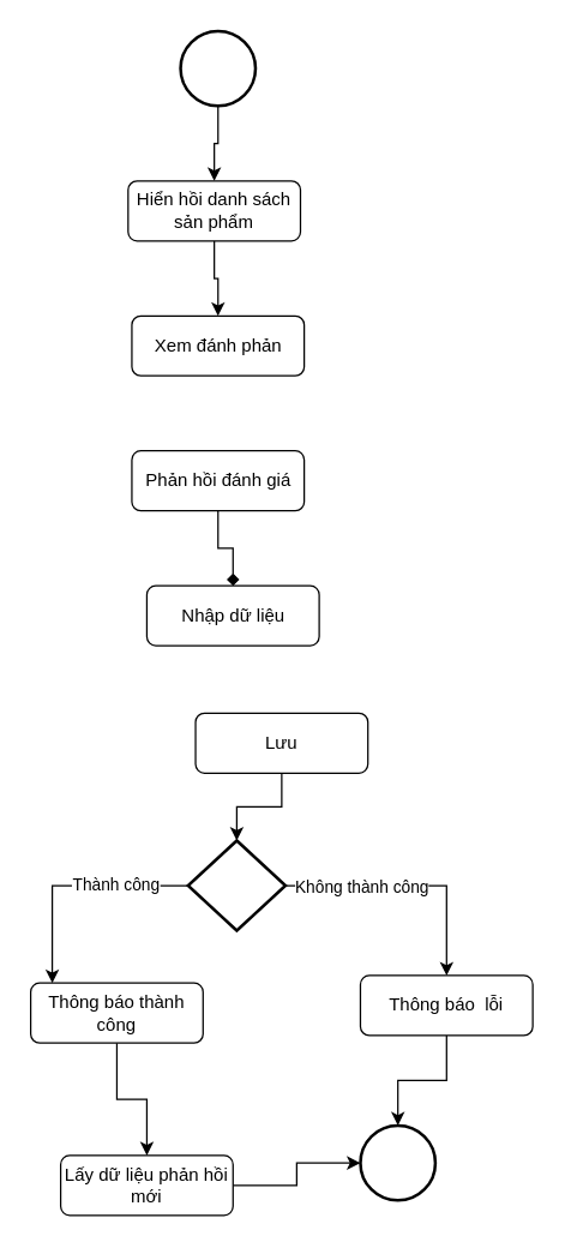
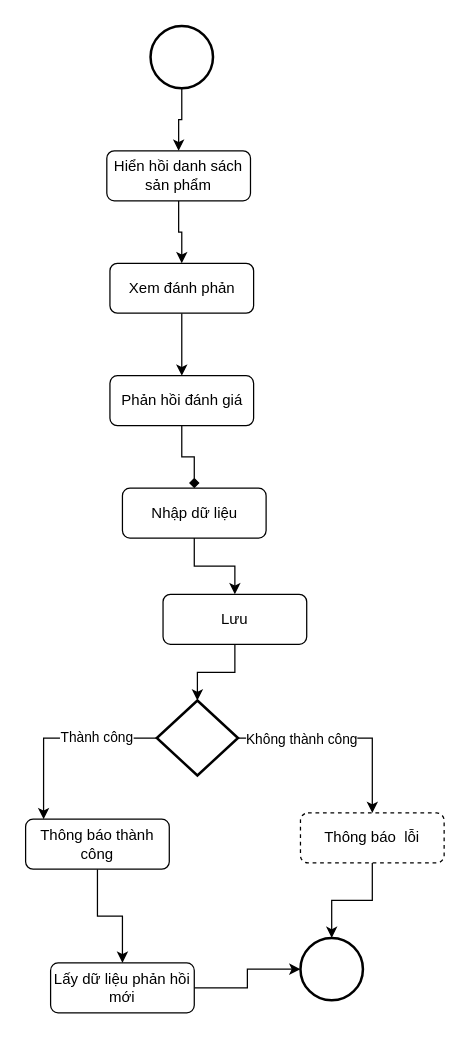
  <mxCell id="0" />
  <mxCell id="1" parent="0" />
  <mxCell id="2" value="" style="edgeStyle=orthogonalEdgeStyle;rounded=0;orthogonalLoop=1;jettySize=auto;html=1;" edge="1" parent="1" source="3" target="6"><mxGeometry relative="1" as="geometry" /></mxCell>
  <mxCell id="3" value="" style="strokeWidth=2;html=1;shape=mxgraph.flowchart.start_2;whiteSpace=wrap;" vertex="1" parent="1"><mxGeometry x="120" y="20" width="50" height="50" as="geometry" /></mxCell>
  <mxCell id="4" value="" style="strokeWidth=2;html=1;shape=mxgraph.flowchart.start_2;whiteSpace=wrap;" vertex="1" parent="1"><mxGeometry x="240" y="750" width="50" height="50" as="geometry" /></mxCell>
  <mxCell id="5" value="" style="edgeStyle=orthogonalEdgeStyle;rounded=0;orthogonalLoop=1;jettySize=auto;html=1;" edge="1" parent="1" source="6" target="8"><mxGeometry relative="1" as="geometry" /></mxCell>
  <mxCell id="6" value="Hiển hồi danh sách sản phẩm" style="rounded=1;whiteSpace=wrap;html=1;" vertex="1" parent="1"><mxGeometry x="85" y="120" width="115" height="40" as="geometry" /></mxCell>
+ <mxCell id="7" value="" style="edgeStyle=orthogonalEdgeStyle;rounded=0;orthogonalLoop=1;jettySize=auto;html=1;" edge="1" parent="1" source="8" target="10"><mxGeometry relative="1" as="geometry" /></mxCell>
  <mxCell id="8" value="Xem đánh phản" style="rounded=1;whiteSpace=wrap;html=1;" vertex="1" parent="1"><mxGeometry x="87.5" y="210" width="115" height="40" as="geometry" /></mxCell>
  <mxCell id="9" value="" style="edgeStyle=orthogonalEdgeStyle;rounded=0;orthogonalLoop=1;jettySize=auto;html=1;endArrow=diamond;" edge="1" parent="1" source="10" target="12"><mxGeometry relative="1" as="geometry" /></mxCell>
  <mxCell id="10" value="Phản hồi đánh giá" style="rounded=1;whiteSpace=wrap;html=1;" vertex="1" parent="1"><mxGeometry x="87.5" y="300" width="115" height="40" as="geometry" /></mxCell>
+ <mxCell id="11" value="" style="edgeStyle=orthogonalEdgeStyle;rounded=0;orthogonalLoop=1;jettySize=auto;html=1;" edge="1" parent="1" source="12" target="14"><mxGeometry relative="1" as="geometry" /></mxCell>
  <mxCell id="12" value="Nhập dữ liệu" style="rounded=1;whiteSpace=wrap;html=1;" vertex="1" parent="1"><mxGeometry x="97.5" y="390" width="115" height="40" as="geometry" /></mxCell>
  <mxCell id="13" value="" style="edgeStyle=orthogonalEdgeStyle;rounded=0;orthogonalLoop=1;jettySize=auto;html=1;" edge="1" parent="1" source="14" target="17"><mxGeometry relative="1" as="geometry" /></mxCell>
  <mxCell id="14" value="Lưu" style="rounded=1;whiteSpace=wrap;html=1;" vertex="1" parent="1"><mxGeometry x="130" y="475" width="115" height="40" as="geometry" /></mxCell>
  <mxCell id="15" style="edgeStyle=orthogonalEdgeStyle;rounded=0;orthogonalLoop=1;jettySize=auto;html=1;" edge="1" parent="1" source="17" target="25"><mxGeometry relative="1" as="geometry" /></mxCell>
  <mxCell id="16" value="Không thành công" style="edgeLabel;html=1;align=center;verticalAlign=middle;resizable=0;points=[];" vertex="1" connectable="0" parent="15"><mxGeometry x="-0.477" y="-3" relative="1" as="geometry"><mxPoint x="6" y="-3" as="offset" /></mxGeometry></mxCell>
  <mxCell id="17" value="" style="strokeWidth=2;html=1;shape=mxgraph.flowchart.decision;whiteSpace=wrap;" vertex="1" parent="1"><mxGeometry x="125" y="560" width="65" height="60" as="geometry" /></mxCell>
  <mxCell id="18" value="" style="edgeStyle=orthogonalEdgeStyle;rounded=0;orthogonalLoop=1;jettySize=auto;html=1;" edge="1" parent="1" source="19" target="23"><mxGeometry relative="1" as="geometry" /></mxCell>
  <mxCell id="19" value="Thông báo thành công" style="rounded=1;whiteSpace=wrap;html=1;" vertex="1" parent="1"><mxGeometry x="20" y="655" width="115" height="40" as="geometry" /></mxCell>
  <mxCell id="20" style="edgeStyle=orthogonalEdgeStyle;rounded=0;orthogonalLoop=1;jettySize=auto;html=1;entryX=0.125;entryY=0;entryDx=0;entryDy=0;entryPerimeter=0;exitX=0;exitY=0.5;exitDx=0;exitDy=0;exitPerimeter=0;" edge="1" parent="1" source="17" target="19"><mxGeometry relative="1" as="geometry" /></mxCell>
  <mxCell id="21" value="Thành công" style="edgeLabel;html=1;align=center;verticalAlign=middle;resizable=0;points=[];" vertex="1" connectable="0" parent="20"><mxGeometry x="-0.367" y="-1" relative="1" as="geometry"><mxPoint as="offset" /></mxGeometry></mxCell>
  <mxCell id="22" value="" style="edgeStyle=orthogonalEdgeStyle;rounded=0;orthogonalLoop=1;jettySize=auto;html=1;" edge="1" parent="1" source="23" target="4"><mxGeometry relative="1" as="geometry" /></mxCell>
  <mxCell id="23" value="Lấy dữ liệu phản hồi mới" style="rounded=1;whiteSpace=wrap;html=1;" vertex="1" parent="1"><mxGeometry x="40" y="770" width="115" height="40" as="geometry" /></mxCell>
  <mxCell id="24" value="" style="edgeStyle=orthogonalEdgeStyle;rounded=0;orthogonalLoop=1;jettySize=auto;html=1;" edge="1" parent="1" source="25" target="4"><mxGeometry relative="1" as="geometry" /></mxCell>
- <mxCell id="25" value="Thông báo&amp;nbsp; lỗi" style="rounded=1;whiteSpace=wrap;html=1;" vertex="1" parent="1"><mxGeometry x="240" y="650" width="115" height="40" as="geometry" /></mxCell>
+ <mxCell id="25" value="Thông báo&amp;nbsp; lỗi" style="rounded=1;whiteSpace=wrap;html=1;dashed=1;" vertex="1" parent="1"><mxGeometry x="240" y="650" width="115" height="40" as="geometry" /></mxCell>
